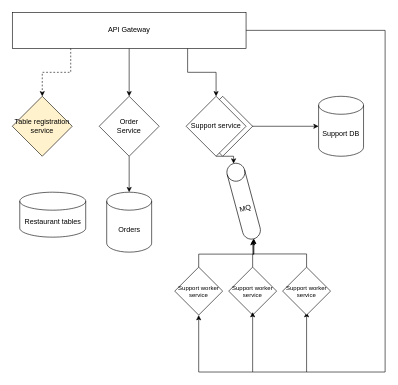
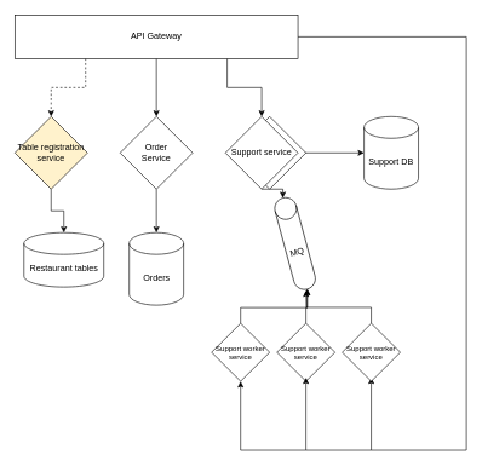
  <mxCell id="0" />
  <mxCell id="1" parent="0" />
  <mxCell id="2" style="edgeStyle=orthogonalEdgeStyle;rounded=0;orthogonalLoop=1;jettySize=auto;html=1;exitX=0.5;exitY=1;exitDx=0;exitDy=0;entryX=0.5;entryY=0;entryDx=0;entryDy=0;" parent="1" source="6" target="7" edge="1"><mxGeometry relative="1" as="geometry" /></mxCell>
  <mxCell id="3" style="edgeStyle=orthogonalEdgeStyle;rounded=0;orthogonalLoop=1;jettySize=auto;html=1;exitX=0.25;exitY=1;exitDx=0;exitDy=0;entryX=0.5;entryY=0;entryDx=0;entryDy=0;dashed=1;" parent="1" source="6" target="10" edge="1"><mxGeometry relative="1" as="geometry" /></mxCell>
  <mxCell id="4" style="edgeStyle=orthogonalEdgeStyle;rounded=0;orthogonalLoop=1;jettySize=auto;html=1;exitX=0.75;exitY=1;exitDx=0;exitDy=0;entryX=0.5;entryY=0;entryDx=0;entryDy=0;" parent="1" source="6" target="26" edge="1"><mxGeometry relative="1" as="geometry" /></mxCell>
  <mxCell id="5" style="edgeStyle=orthogonalEdgeStyle;rounded=0;orthogonalLoop=1;jettySize=auto;html=1;exitX=1;exitY=0.5;exitDx=0;exitDy=0;entryX=0.5;entryY=0.938;entryDx=0;entryDy=0;entryPerimeter=0;" parent="1" source="6" target="18" edge="1"><mxGeometry relative="1" as="geometry"><mxPoint x="511" y="530" as="targetPoint" /><Array as="points"><mxPoint x="642" y="50" /><mxPoint x="642" y="620" /><mxPoint x="511" y="620" /></Array></mxGeometry></mxCell>
  <mxCell id="6" value="API Gateway" style="rounded=0;whiteSpace=wrap;html=1;" parent="1" vertex="1"><mxGeometry x="20" y="20" width="390" height="60" as="geometry" /></mxCell>
  <mxCell id="7" value="Order&lt;div&gt;Service&lt;/div&gt;" style="rhombus;whiteSpace=wrap;html=1;" parent="1" vertex="1"><mxGeometry x="165" y="160" width="100" height="100" as="geometry" /></mxCell>
  <mxCell id="8" value="Orders" style="shape=cylinder3;whiteSpace=wrap;html=1;boundedLbl=1;backgroundOutline=1;size=15;" parent="1" vertex="1"><mxGeometry x="177.5" y="320" width="75" height="100" as="geometry" /></mxCell>
  <mxCell id="9" style="edgeStyle=orthogonalEdgeStyle;rounded=0;orthogonalLoop=1;jettySize=auto;html=1;exitX=0.5;exitY=1;exitDx=0;exitDy=0;entryX=0.5;entryY=0;entryDx=0;entryDy=0;entryPerimeter=0;" parent="1" source="7" target="8" edge="1"><mxGeometry relative="1" as="geometry" /></mxCell>
  <mxCell id="10" value="Table registration service" style="rhombus;whiteSpace=wrap;html=1;fillColor=#fff2cc;" parent="1" vertex="1"><mxGeometry x="20" y="160" width="100" height="100" as="geometry" /></mxCell>
  <mxCell id="11" value="Restaurant tables" style="shape=cylinder3;whiteSpace=wrap;html=1;boundedLbl=1;backgroundOutline=1;size=15;" parent="1" vertex="1"><mxGeometry x="32.5" y="320" width="110" height="75" as="geometry" /></mxCell>
- <mxCell id="13" value="&lt;div&gt;Support DB&lt;/div&gt;" style="shape=cylinder3;whiteSpace=wrap;html=1;boundedLbl=1;backgroundOutline=1;size=15;" parent="1" vertex="1"><mxGeometry x="531" y="160" width="75" height="100" as="geometry" /></mxCell>
+ <mxCell id="12" style="edgeStyle=orthogonalEdgeStyle;rounded=0;orthogonalLoop=1;jettySize=auto;html=1;exitX=0.5;exitY=1;exitDx=0;exitDy=0;entryX=0.5;entryY=0;entryDx=0;entryDy=0;entryPerimeter=0;" parent="1" source="10" target="11" edge="1"><mxGeometry relative="1" as="geometry" /></mxCell>
+ <mxCell id="13" value="&lt;div&gt;Support DB&lt;/div&gt;" style="shape=cylinder3;whiteSpace=wrap;html=1;boundedLbl=1;backgroundOutline=1;size=15;" parent="1" vertex="1"><mxGeometry x="501" y="160" width="75" height="100" as="geometry" /></mxCell>
  <mxCell id="14" style="edgeStyle=orthogonalEdgeStyle;rounded=0;orthogonalLoop=1;jettySize=auto;html=1;exitX=1;exitY=0.5;exitDx=0;exitDy=0;entryX=0;entryY=0.5;entryDx=0;entryDy=0;entryPerimeter=0;" parent="1" source="26" target="13" edge="1"><mxGeometry relative="1" as="geometry" /></mxCell>
  <mxCell id="15" value="MQ" style="shape=cylinder3;whiteSpace=wrap;html=1;boundedLbl=1;backgroundOutline=1;size=15;rotation=-15;" parent="1" vertex="1"><mxGeometry x="391" y="270" width="30" height="130" as="geometry" /></mxCell>
  <mxCell id="16" style="edgeStyle=orthogonalEdgeStyle;rounded=0;orthogonalLoop=1;jettySize=auto;html=1;exitX=0.5;exitY=1;exitDx=0;exitDy=0;entryX=0.5;entryY=0;entryDx=0;entryDy=0;entryPerimeter=0;" parent="1" source="26" target="15" edge="1"><mxGeometry relative="1" as="geometry" /></mxCell>
  <mxCell id="17" style="edgeStyle=orthogonalEdgeStyle;rounded=0;orthogonalLoop=1;jettySize=auto;html=1;exitX=0.5;exitY=0;exitDx=0;exitDy=0;" parent="1" source="18" edge="1"><mxGeometry relative="1" as="geometry"><mxPoint x="421" y="400" as="targetPoint" /></mxGeometry></mxCell>
  <mxCell id="18" value="Support worker service" style="rhombus;whiteSpace=wrap;html=1;fontSize=10;" parent="1" vertex="1"><mxGeometry x="471" y="445" width="80" height="80" as="geometry" /></mxCell>
  <mxCell id="19" value="Support worker service" style="rhombus;whiteSpace=wrap;html=1;fontSize=10;" parent="1" vertex="1"><mxGeometry x="381" y="445" width="80" height="80" as="geometry" /></mxCell>
  <mxCell id="20" value="Support worker service" style="rhombus;whiteSpace=wrap;html=1;fontSize=10;" parent="1" vertex="1"><mxGeometry x="291" y="445" width="80" height="80" as="geometry" /></mxCell>
  <mxCell id="21" style="edgeStyle=orthogonalEdgeStyle;rounded=0;orthogonalLoop=1;jettySize=auto;html=1;exitX=0.5;exitY=0;exitDx=0;exitDy=0;entryX=0.5;entryY=1;entryDx=0;entryDy=0;entryPerimeter=0;" parent="1" source="20" target="15" edge="1"><mxGeometry relative="1" as="geometry" /></mxCell>
  <mxCell id="22" style="edgeStyle=orthogonalEdgeStyle;rounded=0;orthogonalLoop=1;jettySize=auto;html=1;exitX=0.5;exitY=0;exitDx=0;exitDy=0;entryX=0.5;entryY=1;entryDx=0;entryDy=0;entryPerimeter=0;" parent="1" source="19" target="15" edge="1"><mxGeometry relative="1" as="geometry" /></mxCell>
  <mxCell id="23" value="" style="endArrow=classic;html=1;rounded=0;entryX=0.5;entryY=0.938;entryDx=0;entryDy=0;entryPerimeter=0;" parent="1" target="19" edge="1"><mxGeometry width="50" height="50" relative="1" as="geometry"><mxPoint x="511" y="620" as="sourcePoint" /><mxPoint x="421" y="530" as="targetPoint" /><Array as="points"><mxPoint x="421" y="620" /></Array></mxGeometry></mxCell>
  <mxCell id="24" value="" style="endArrow=classic;html=1;rounded=0;entryX=0.5;entryY=1;entryDx=0;entryDy=0;" parent="1" target="20" edge="1"><mxGeometry width="50" height="50" relative="1" as="geometry"><mxPoint x="421" y="620" as="sourcePoint" /><mxPoint x="281" y="370" as="targetPoint" /><Array as="points"><mxPoint x="331" y="620" /></Array></mxGeometry></mxCell>
  <mxCell id="25" value="" style="rhombus;whiteSpace=wrap;html=1;" vertex="1" parent="1"><mxGeometry x="321" y="160" width="100" height="100" as="geometry" /></mxCell>
  <mxCell id="26" value="Support service" style="rhombus;whiteSpace=wrap;html=1;" parent="1" vertex="1"><mxGeometry x="310" y="160" width="100" height="100" as="geometry" /></mxCell>
